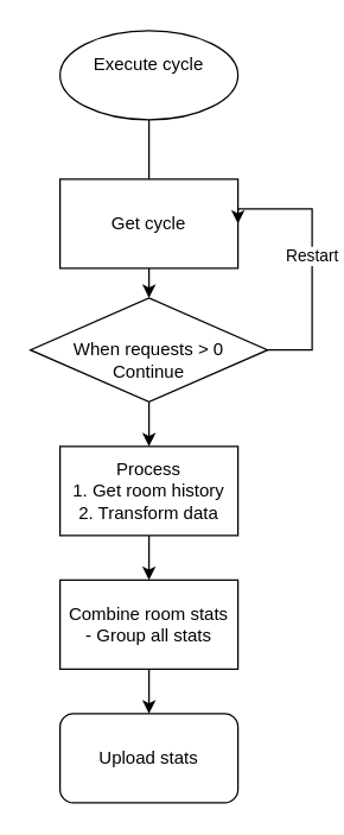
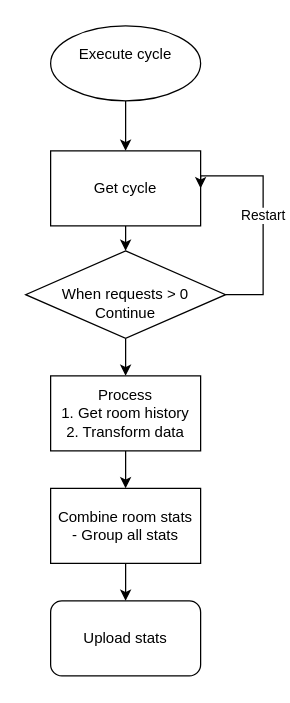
  <mxCell id="0" />
  <mxCell id="1" parent="0" />
- <mxCell id="2" style="edgeStyle=orthogonalEdgeStyle;rounded=0;orthogonalLoop=1;jettySize=auto;html=1;endArrow=none;" edge="1" parent="1" source="3" target="5"><mxGeometry relative="1" as="geometry" /></mxCell>
+ <mxCell id="2" style="edgeStyle=orthogonalEdgeStyle;rounded=0;orthogonalLoop=1;jettySize=auto;html=1;" edge="1" parent="1" source="3" target="5"><mxGeometry relative="1" as="geometry" /></mxCell>
  <mxCell id="3" value="&#10;&lt;br&gt;Execute cycle&lt;br&gt;&lt;br&gt;&#10;&#10;" style="ellipse;whiteSpace=wrap;html=1;" vertex="1" parent="1"><mxGeometry x="40" y="20" width="120" height="60" as="geometry" /></mxCell>
  <mxCell id="4" style="edgeStyle=orthogonalEdgeStyle;rounded=0;orthogonalLoop=1;jettySize=auto;html=1;" edge="1" parent="1" source="5"><mxGeometry relative="1" as="geometry"><mxPoint x="100" y="200" as="targetPoint" /></mxGeometry></mxCell>
  <mxCell id="5" value="Get cycle" style="rounded=0;whiteSpace=wrap;html=1;" vertex="1" parent="1"><mxGeometry x="40" y="120" width="120" height="60" as="geometry" /></mxCell>
  <mxCell id="6" value="Restart" style="edgeStyle=orthogonalEdgeStyle;rounded=0;orthogonalLoop=1;jettySize=auto;html=1;entryX=1;entryY=0.5;entryDx=0;entryDy=0;exitX=1;exitY=0.5;exitDx=0;exitDy=0;" edge="1" parent="1" source="8" target="5"><mxGeometry relative="1" as="geometry"><mxPoint x="150" y="230" as="sourcePoint" /><Array as="points"><mxPoint x="210" y="235" /><mxPoint x="210" y="140" /></Array></mxGeometry></mxCell>
  <mxCell id="7" style="edgeStyle=orthogonalEdgeStyle;rounded=0;orthogonalLoop=1;jettySize=auto;html=1;entryX=0.5;entryY=0;entryDx=0;entryDy=0;" edge="1" parent="1" source="8" target="10"><mxGeometry relative="1" as="geometry" /></mxCell>
  <mxCell id="8" value="&lt;div&gt;&lt;br&gt;&lt;/div&gt;&lt;div&gt;When requests &amp;gt; 0&lt;/div&gt;&lt;div&gt;Continue&lt;br&gt;&lt;/div&gt;" style="rhombus;whiteSpace=wrap;html=1;" vertex="1" parent="1"><mxGeometry x="20" y="200" width="160" height="70" as="geometry" /></mxCell>
  <mxCell id="9" style="edgeStyle=orthogonalEdgeStyle;rounded=0;orthogonalLoop=1;jettySize=auto;html=1;" edge="1" parent="1" source="10" target="12"><mxGeometry relative="1" as="geometry" /></mxCell>
  <mxCell id="10" value="&lt;div&gt;Process&lt;/div&gt;&lt;div&gt;1. Get room history&lt;/div&gt;&lt;div&gt;2. Transform data&lt;br&gt;&lt;/div&gt;" style="rounded=0;whiteSpace=wrap;html=1;" vertex="1" parent="1"><mxGeometry x="40" y="300" width="120" height="60" as="geometry" /></mxCell>
  <mxCell id="11" style="edgeStyle=orthogonalEdgeStyle;rounded=0;orthogonalLoop=1;jettySize=auto;html=1;entryX=0.5;entryY=0;entryDx=0;entryDy=0;" edge="1" parent="1" source="12"><mxGeometry relative="1" as="geometry"><mxPoint x="100" y="480" as="targetPoint" /></mxGeometry></mxCell>
  <mxCell id="12" value="&lt;div&gt;Combine room stats&lt;/div&gt;&lt;div&gt;- Group all stats&lt;br&gt;&lt;/div&gt;" style="rounded=0;whiteSpace=wrap;html=1;" vertex="1" parent="1"><mxGeometry x="40" y="390" width="120" height="60" as="geometry" /></mxCell>
  <mxCell id="13" value="Upload stats" style="rounded=1;whiteSpace=wrap;html=1;" vertex="1" parent="1"><mxGeometry x="40" y="480" width="120" height="60" as="geometry" /></mxCell>
